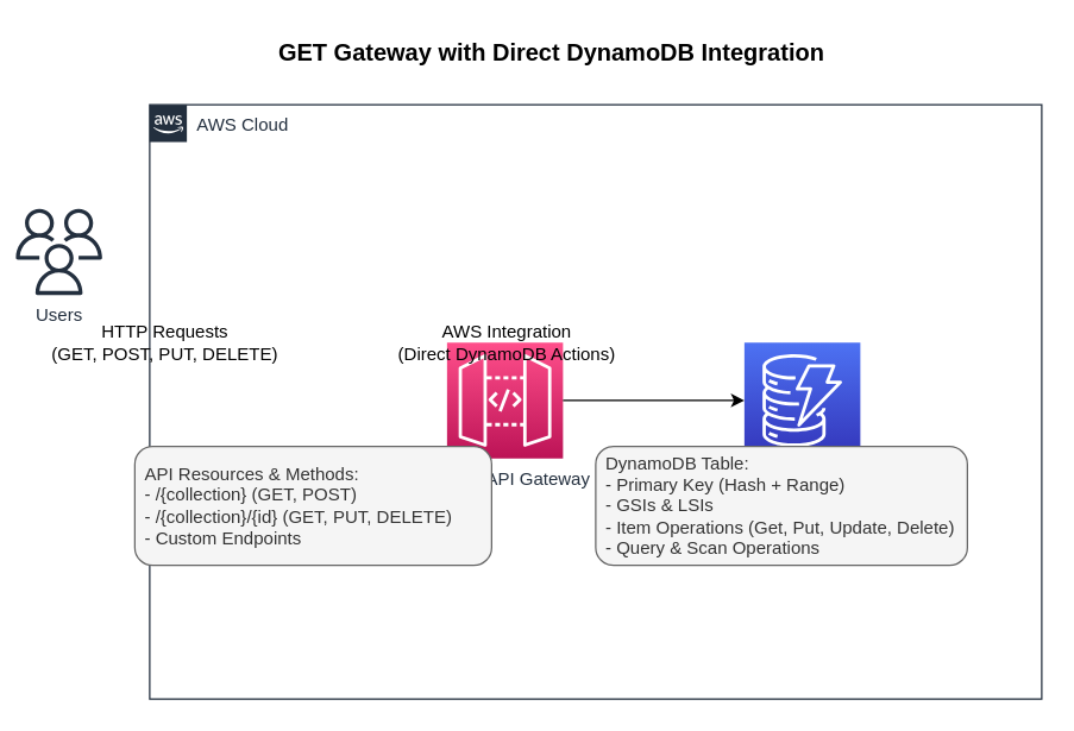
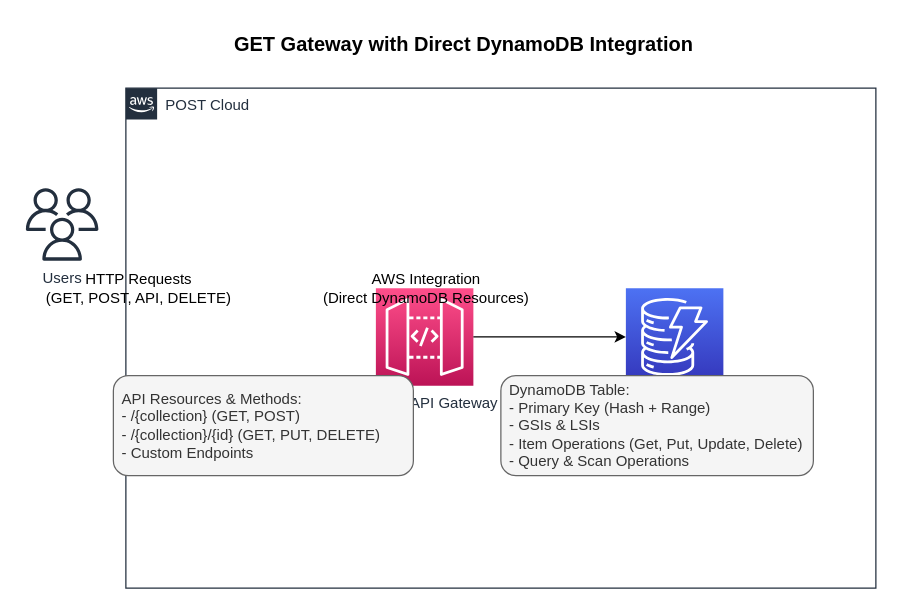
  <mxCell id="0" />
  <mxCell id="1" parent="0" />
- <mxCell id="2" value="AWS Cloud" style="points=[[0,0],[0.25,0],[0.5,0],[0.75,0],[1,0],[1,0.25],[1,0.5],[1,0.75],[1,1],[0.75,1],[0.5,1],[0.25,1],[0,1],[0,0.75],[0,0.5],[0,0.25]];outlineConnect=0;gradientColor=none;html=1;whiteSpace=wrap;fontSize=12;fontStyle=0;container=1;pointerEvents=0;collapsible=0;recursiveResize=0;shape=mxgraph.aws4.group;grIcon=mxgraph.aws4.group_aws_cloud_alt;strokeColor=#232F3E;fillColor=none;verticalAlign=top;align=left;spacingLeft=30;fontColor=#232F3E;dashed=0;" vertex="1" parent="1"><mxGeometry x="100" y="70" width="600" height="400" as="geometry" /></mxCell>
- <mxCell id="3" value="Custom API Gateway" style="sketch=0;points=[[0,0,0],[0.25,0,0],[0.5,0,0],[0.75,0,0],[1,0,0],[0,1,0],[0.25,1,0],[0.5,1,0],[0.75,1,0],[1,1,0],[0,0.25,0],[0,0.5,0],[0,0.75,0],[1,0.25,0],[1,0.5,0],[1,0.75,0]];outlineConnect=0;fontColor=#232F3E;gradientColor=#FF4F8B;gradientDirection=north;fillColor=#BC1356;strokeColor=#ffffff;dashed=0;verticalLabelPosition=bottom;verticalAlign=top;align=center;html=1;fontSize=12;fontStyle=0;aspect=fixed;shape=mxgraph.aws4.resourceIcon;resIcon=mxgraph.aws4.api_gateway;" vertex="1" parent="2"><mxGeometry x="200" y="160" width="78" height="78" as="geometry" /></mxCell>
+ <mxCell id="2" value="POST Cloud" style="points=[[0,0],[0.25,0],[0.5,0],[0.75,0],[1,0],[1,0.25],[1,0.5],[1,0.75],[1,1],[0.75,1],[0.5,1],[0.25,1],[0,1],[0,0.75],[0,0.5],[0,0.25]];outlineConnect=0;gradientColor=none;html=1;whiteSpace=wrap;fontSize=12;fontStyle=0;container=1;pointerEvents=0;collapsible=0;recursiveResize=0;shape=mxgraph.aws4.group;grIcon=mxgraph.aws4.group_aws_cloud_alt;strokeColor=#232F3E;fillColor=none;verticalAlign=top;align=left;spacingLeft=30;fontColor=#232F3E;dashed=0;" vertex="1" parent="1"><mxGeometry x="100" y="70" width="600" height="400" as="geometry" /></mxCell>
+ <mxCell id="3" value="Amazon API Gateway" style="sketch=0;points=[[0,0,0],[0.25,0,0],[0.5,0,0],[0.75,0,0],[1,0,0],[0,1,0],[0.25,1,0],[0.5,1,0],[0.75,1,0],[1,1,0],[0,0.25,0],[0,0.5,0],[0,0.75,0],[1,0.25,0],[1,0.5,0],[1,0.75,0]];outlineConnect=0;fontColor=#232F3E;gradientColor=#FF4F8B;gradientDirection=north;fillColor=#BC1356;strokeColor=#ffffff;dashed=0;verticalLabelPosition=bottom;verticalAlign=top;align=center;html=1;fontSize=12;fontStyle=0;aspect=fixed;shape=mxgraph.aws4.resourceIcon;resIcon=mxgraph.aws4.api_gateway;" vertex="1" parent="2"><mxGeometry x="200" y="160" width="78" height="78" as="geometry" /></mxCell>
  <mxCell id="4" value="Amazon DynamoDB" style="sketch=0;points=[[0,0,0],[0.25,0,0],[0.5,0,0],[0.75,0,0],[1,0,0],[0,1,0],[0.25,1,0],[0.5,1,0],[0.75,1,0],[1,1,0],[0,0.25,0],[0,0.5,0],[0,0.75,0],[1,0.25,0],[1,0.5,0],[1,0.75,0]];outlineConnect=0;fontColor=#232F3E;gradientColor=#4D72F3;gradientDirection=north;fillColor=#3334B9;strokeColor=#ffffff;dashed=0;verticalLabelPosition=bottom;verticalAlign=top;align=center;html=1;fontSize=12;fontStyle=0;aspect=fixed;shape=mxgraph.aws4.resourceIcon;resIcon=mxgraph.aws4.dynamodb;" vertex="1" parent="2"><mxGeometry x="400" y="160" width="78" height="78" as="geometry" /></mxCell>
- <mxCell id="5" value="Users" style="sketch=0;outlineConnect=0;fontColor=#232F3E;gradientColor=none;fillColor=#232F3E;strokeColor=none;dashed=0;verticalLabelPosition=bottom;verticalAlign=top;align=center;html=1;fontSize=12;fontStyle=0;aspect=fixed;pointerEvents=1;shape=mxgraph.aws4.users;" vertex="1" parent="1"><mxGeometry x="10" y="140" width="58" height="58" as="geometry" /></mxCell>
+ <mxCell id="5" value="Users" style="sketch=0;outlineConnect=0;fontColor=#232F3E;gradientColor=none;fillColor=#232F3E;strokeColor=none;dashed=0;verticalLabelPosition=bottom;verticalAlign=top;align=center;html=1;fontSize=12;fontStyle=0;aspect=fixed;pointerEvents=1;shape=mxgraph.aws4.users;" vertex="1" parent="1"><mxGeometry x="20" y="150" width="58" height="58" as="geometry" /></mxCell>
  <mxCell id="6" value="" style="endArrow=classic;html=1;rounded=0;exitX=1;exitY=0.5;exitDx=0;exitDy=0;exitPerimeter=0;entryX=0;entryY=0.5;entryDx=0;entryDy=0;entryPerimeter=0;" edge="1" parent="1" source="3" target="4"><mxGeometry width="50" height="50" relative="1" as="geometry"><mxPoint x="360" y="380" as="sourcePoint" /><mxPoint x="410" y="330" as="targetPoint" /></mxGeometry></mxCell>
- <mxCell id="7" value="HTTP Requests&lt;br&gt;(GET, POST, PUT, DELETE)" style="text;html=1;align=center;verticalAlign=middle;resizable=0;points=[];autosize=1;strokeColor=none;fillColor=none;" vertex="1" parent="1"><mxGeometry x="25" y="210" width="170" height="40" as="geometry" /></mxCell>
- <mxCell id="8" value="AWS Integration&lt;br&gt;(Direct DynamoDB Actions)" style="text;html=1;align=center;verticalAlign=middle;resizable=0;points=[];autosize=1;strokeColor=none;fillColor=none;" vertex="1" parent="1"><mxGeometry x="260" y="210" width="160" height="40" as="geometry" /></mxCell>
+ <mxCell id="7" value="HTTP Requests&lt;br&gt;(GET, POST, API, DELETE)" style="text;html=1;align=center;verticalAlign=middle;resizable=0;points=[];autosize=1;strokeColor=none;fillColor=none;" vertex="1" parent="1"><mxGeometry x="25" y="210" width="170" height="40" as="geometry" /></mxCell>
+ <mxCell id="8" value="AWS Integration&lt;br&gt;(Direct DynamoDB Resources)" style="text;html=1;align=center;verticalAlign=middle;resizable=0;points=[];autosize=1;strokeColor=none;fillColor=none;" vertex="1" parent="1"><mxGeometry x="260" y="210" width="160" height="40" as="geometry" /></mxCell>
  <mxCell id="9" value="API Resources &amp; Methods:&lt;br&gt;- /{collection} (GET, POST)&lt;br&gt;- /{collection}/{id} (GET, PUT, DELETE)&lt;br&gt;- Custom Endpoints" style="rounded=1;whiteSpace=wrap;html=1;fillColor=#f5f5f5;strokeColor=#666666;fontColor=#333333;align=left;spacingLeft=5;" vertex="1" parent="1"><mxGeometry x="90" y="300" width="240" height="80" as="geometry" /></mxCell>
  <mxCell id="10" value="DynamoDB Table:&lt;br&gt;- Primary Key (Hash + Range)&lt;br&gt;- GSIs &amp; LSIs&lt;br&gt;- Item Operations (Get, Put, Update, Delete)&lt;br&gt;- Query &amp; Scan Operations" style="rounded=1;whiteSpace=wrap;html=1;fillColor=#f5f5f5;strokeColor=#666666;fontColor=#333333;align=left;spacingLeft=5;" vertex="1" parent="1"><mxGeometry x="400" y="300" width="250" height="80" as="geometry" /></mxCell>
  <mxCell id="11" value="GET Gateway with Direct DynamoDB Integration" style="text;html=1;align=center;verticalAlign=middle;resizable=0;points=[];autosize=1;strokeColor=none;fillColor=none;fontSize=16;fontStyle=1" vertex="1" parent="1"><mxGeometry x="190" y="20" width="360" height="30" as="geometry" /></mxCell>
